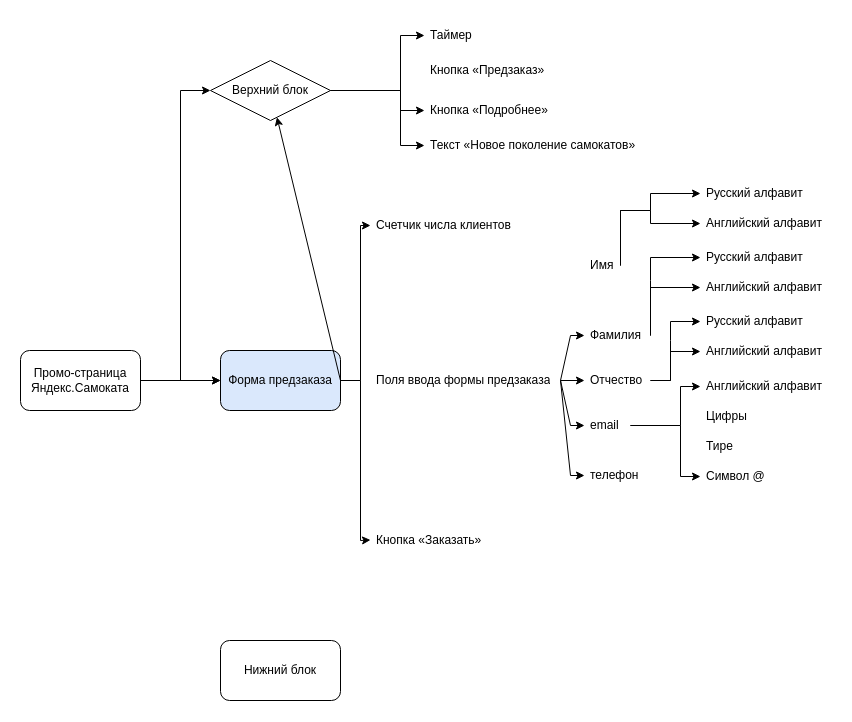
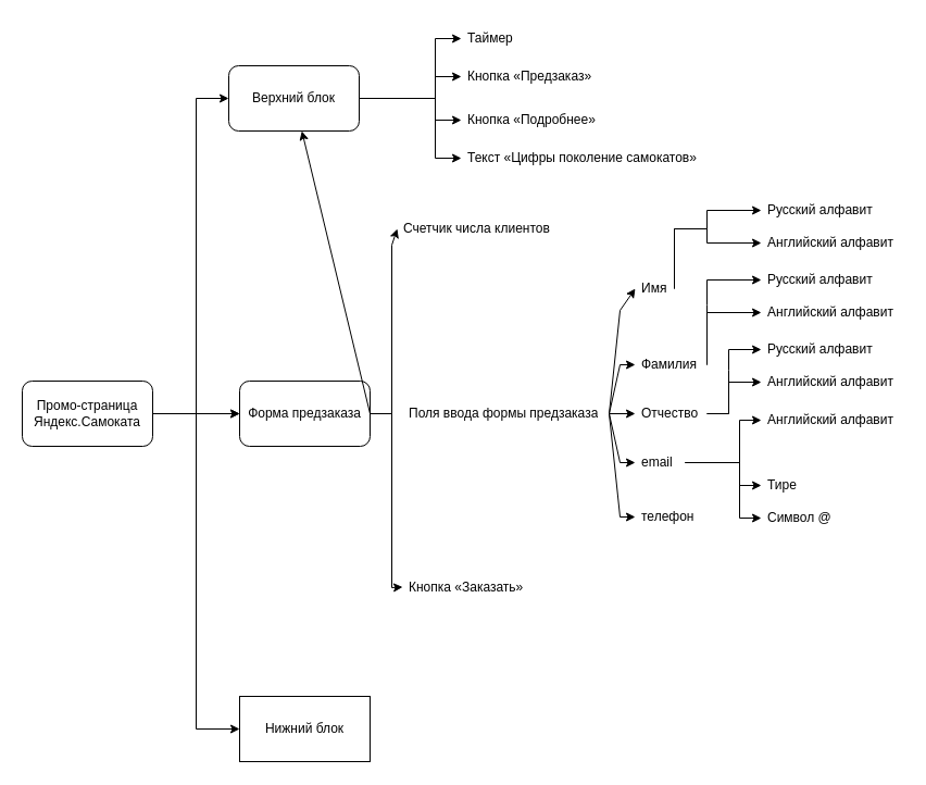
  <mxCell id="0" />
  <mxCell id="1" parent="0" />
  <mxCell id="2" value="" style="edgeStyle=orthogonalEdgeStyle;rounded=0;orthogonalLoop=1;jettySize=auto;html=1;" parent="1" source="6" target="7" edge="1"><mxGeometry relative="1" as="geometry" /></mxCell>
  <mxCell id="3" value="" style="edgeStyle=orthogonalEdgeStyle;rounded=0;orthogonalLoop=1;jettySize=auto;html=1;" parent="1" source="6" target="7" edge="1"><mxGeometry relative="1" as="geometry" /></mxCell>
  <mxCell id="4" value="" style="edgeStyle=orthogonalEdgeStyle;rounded=0;orthogonalLoop=1;jettySize=auto;html=1;" parent="1" source="6" target="12" edge="1"><mxGeometry relative="1" as="geometry"><Array as="points"><mxPoint x="180" y="380" /><mxPoint x="180" y="90" /></Array></mxGeometry></mxCell>
+ <mxCell id="5" value="" style="edgeStyle=orthogonalEdgeStyle;rounded=0;orthogonalLoop=1;jettySize=auto;html=1;" parent="1" source="6" target="13" edge="1"><mxGeometry relative="1" as="geometry"><Array as="points"><mxPoint x="180" y="380" /><mxPoint x="180" y="670" /></Array></mxGeometry></mxCell>
  <mxCell id="6" value="Промо-страница Яндекс.Самоката" style="rounded=1;whiteSpace=wrap;html=1;" parent="1" vertex="1"><mxGeometry x="20" y="350" width="120" height="60" as="geometry" /></mxCell>
- <mxCell id="7" value="Форма предзаказа" style="whiteSpace=wrap;html=1;rounded=1;fillColor=#dae8fc;" parent="1" vertex="1"><mxGeometry x="220" y="350" width="120" height="60" as="geometry" /></mxCell>
+ <mxCell id="7" value="Форма предзаказа" style="whiteSpace=wrap;html=1;rounded=1;" parent="1" vertex="1"><mxGeometry x="220" y="350" width="120" height="60" as="geometry" /></mxCell>
  <mxCell id="8" value="" style="edgeStyle=orthogonalEdgeStyle;rounded=0;orthogonalLoop=1;jettySize=auto;html=1;entryX=0;entryY=0.5;entryDx=0;entryDy=0;" parent="1" source="12" target="16" edge="1"><mxGeometry relative="1" as="geometry"><mxPoint x="480" y="300" as="targetPoint" /><Array as="points"><mxPoint x="400" y="90" /><mxPoint x="400" y="110" /><mxPoint x="424" y="110" /></Array></mxGeometry></mxCell>
+ <mxCell id="9" value="" style="edgeStyle=orthogonalEdgeStyle;rounded=0;orthogonalLoop=1;jettySize=auto;html=1;entryX=0;entryY=0.5;entryDx=0;entryDy=0;" parent="1" source="12" target="15" edge="1"><mxGeometry relative="1" as="geometry"><mxPoint x="480" y="260" as="targetPoint" /><Array as="points"><mxPoint x="400" y="90" /><mxPoint x="400" y="70" /></Array></mxGeometry></mxCell>
  <mxCell id="10" value="" style="edgeStyle=orthogonalEdgeStyle;rounded=0;orthogonalLoop=1;jettySize=auto;html=1;entryX=0;entryY=0.5;entryDx=0;entryDy=0;" parent="1" source="12" target="14" edge="1"><mxGeometry relative="1" as="geometry"><mxPoint x="460" y="220" as="targetPoint" /><Array as="points"><mxPoint x="400" y="90" /><mxPoint x="400" y="35" /></Array></mxGeometry></mxCell>
  <mxCell id="11" value="" style="edgeStyle=orthogonalEdgeStyle;rounded=0;orthogonalLoop=1;jettySize=auto;html=1;entryX=0;entryY=0.5;entryDx=0;entryDy=0;" parent="1" source="12" target="17" edge="1"><mxGeometry relative="1" as="geometry"><mxPoint x="480" y="340" as="targetPoint" /><Array as="points"><mxPoint x="400" y="90" /><mxPoint x="400" y="145" /></Array></mxGeometry></mxCell>
- <mxCell id="12" value="Верхний блок" style="rhombus;whiteSpace=wrap;html=1;" parent="1" vertex="1"><mxGeometry x="210" y="60" width="120" height="60" as="geometry" /></mxCell>
- <mxCell id="13" value="Нижний блок" style="whiteSpace=wrap;html=1;rounded=1;" parent="1" vertex="1"><mxGeometry x="220" y="640" width="120" height="60" as="geometry" /></mxCell>
+ <mxCell id="12" value="Верхний блок" style="whiteSpace=wrap;html=1;rounded=1;" parent="1" vertex="1"><mxGeometry x="210" y="60" width="120" height="60" as="geometry" /></mxCell>
+ <mxCell id="13" value="Нижний блок" style="whiteSpace=wrap;html=1;rounded=0;" parent="1" vertex="1"><mxGeometry x="220" y="640" width="120" height="60" as="geometry" /></mxCell>
  <mxCell id="14" value="Таймер" style="text;strokeColor=none;fillColor=none;align=left;verticalAlign=middle;spacingLeft=4;spacingRight=4;overflow=hidden;points=[[0,0.5],[1,0.5]];portConstraint=eastwest;rotatable=0;whiteSpace=wrap;html=1;" parent="1" vertex="1"><mxGeometry x="424" y="20" width="80" height="30" as="geometry" /></mxCell>
  <mxCell id="15" value="Кнопка «Предзаказ»" style="text;strokeColor=none;fillColor=none;align=left;verticalAlign=middle;spacingLeft=4;spacingRight=4;overflow=hidden;points=[[0,0.5],[1,0.5]];portConstraint=eastwest;rotatable=0;whiteSpace=wrap;html=1;" parent="1" vertex="1"><mxGeometry x="424" y="55" width="140" height="30" as="geometry" /></mxCell>
  <mxCell id="16" value="Кнопка «Подробнее»" style="text;strokeColor=none;fillColor=none;align=left;verticalAlign=middle;spacingLeft=4;spacingRight=4;overflow=hidden;points=[[0,0.5],[1,0.5]];portConstraint=eastwest;rotatable=0;whiteSpace=wrap;html=1;" parent="1" vertex="1"><mxGeometry x="424" y="95" width="160" height="30" as="geometry" /></mxCell>
- <mxCell id="17" value="Текст «Новое поколение самокатов»" style="text;strokeColor=none;fillColor=none;align=left;verticalAlign=middle;spacingLeft=4;spacingRight=4;overflow=hidden;points=[[0,0.5],[1,0.5]];portConstraint=eastwest;rotatable=0;whiteSpace=wrap;html=1;" parent="1" vertex="1"><mxGeometry x="424" y="130" width="230" height="30" as="geometry" /></mxCell>
+ <mxCell id="17" value="Текст «Цифры поколение самокатов»" style="text;strokeColor=none;fillColor=none;align=left;verticalAlign=middle;spacingLeft=4;spacingRight=4;overflow=hidden;points=[[0,0.5],[1,0.5]];portConstraint=eastwest;rotatable=0;whiteSpace=wrap;html=1;" parent="1" vertex="1"><mxGeometry x="424" y="130" width="230" height="30" as="geometry" /></mxCell>
  <mxCell id="18" value="Поля ввода формы предзаказа" style="text;strokeColor=none;fillColor=none;align=left;verticalAlign=middle;spacingLeft=4;spacingRight=4;overflow=hidden;points=[[0,0.5],[1,0.5]];portConstraint=eastwest;rotatable=0;whiteSpace=wrap;html=1;" vertex="1" parent="1"><mxGeometry x="370" y="365" width="190" height="30" as="geometry" /></mxCell>
- <mxCell id="19" value="Счетчик числа клиентов" style="text;strokeColor=none;fillColor=none;align=left;verticalAlign=middle;spacingLeft=4;spacingRight=4;overflow=hidden;points=[[0,0.5],[1,0.5]];portConstraint=eastwest;rotatable=0;whiteSpace=wrap;html=1;" vertex="1" parent="1"><mxGeometry x="370" y="210" width="170" height="30" as="geometry" /></mxCell>
+ <mxCell id="19" value="Счетчик числа клиентов" style="text;strokeColor=none;fillColor=none;align=left;verticalAlign=middle;spacingLeft=4;spacingRight=4;overflow=hidden;points=[[0,0.5],[1,0.5]];portConstraint=eastwest;rotatable=0;whiteSpace=wrap;html=1;" vertex="1" parent="1"><mxGeometry x="365" y="195" width="170" height="30" as="geometry" /></mxCell>
  <mxCell id="20" value="Кнопка «Заказать»" style="text;strokeColor=none;fillColor=none;align=left;verticalAlign=middle;spacingLeft=4;spacingRight=4;overflow=hidden;points=[[0,0.5],[1,0.5]];portConstraint=eastwest;rotatable=0;whiteSpace=wrap;html=1;" vertex="1" parent="1"><mxGeometry x="370" y="524.5" width="120" height="30" as="geometry" /></mxCell>
  <mxCell id="21" value="" style="endArrow=classic;html=1;rounded=0;exitX=1;exitY=0.5;exitDx=0;exitDy=0;" edge="1" parent="1" source="7" target="12"><mxGeometry width="50" height="50" relative="1" as="geometry"><mxPoint x="400" y="410" as="sourcePoint" /><mxPoint x="450" y="360" as="targetPoint" /></mxGeometry></mxCell>
  <mxCell id="22" value="" style="endArrow=classic;html=1;rounded=0;exitX=1;exitY=0.5;exitDx=0;exitDy=0;entryX=0;entryY=0.5;entryDx=0;entryDy=0;" edge="1" parent="1" source="7" target="19"><mxGeometry width="50" height="50" relative="1" as="geometry"><mxPoint x="400" y="410" as="sourcePoint" /><mxPoint x="450" y="360" as="targetPoint" /><Array as="points"><mxPoint x="360" y="380" /><mxPoint x="360" y="225" /></Array></mxGeometry></mxCell>
  <mxCell id="23" value="" style="endArrow=classic;html=1;rounded=0;exitX=1;exitY=0.5;exitDx=0;exitDy=0;entryX=0;entryY=0.5;entryDx=0;entryDy=0;" edge="1" parent="1" source="7" target="20"><mxGeometry width="50" height="50" relative="1" as="geometry"><mxPoint x="400" y="410" as="sourcePoint" /><mxPoint x="450" y="360" as="targetPoint" /><Array as="points"><mxPoint x="360" y="380" /><mxPoint x="360" y="540" /></Array></mxGeometry></mxCell>
  <mxCell id="24" value="Имя" style="text;strokeColor=none;fillColor=none;align=left;verticalAlign=middle;spacingLeft=4;spacingRight=4;overflow=hidden;points=[[0,0.5],[1,0.5]];portConstraint=eastwest;rotatable=0;whiteSpace=wrap;html=1;" vertex="1" parent="1"><mxGeometry x="584" y="250" width="36" height="30" as="geometry" /></mxCell>
  <mxCell id="25" value="Фамилия" style="text;strokeColor=none;fillColor=none;align=left;verticalAlign=middle;spacingLeft=4;spacingRight=4;overflow=hidden;points=[[0,0.5],[1,0.5]];portConstraint=eastwest;rotatable=0;whiteSpace=wrap;html=1;" vertex="1" parent="1"><mxGeometry x="584" y="320" width="66" height="30" as="geometry" /></mxCell>
  <mxCell id="26" value="Отчество" style="text;strokeColor=none;fillColor=none;align=left;verticalAlign=middle;spacingLeft=4;spacingRight=4;overflow=hidden;points=[[0,0.5],[1,0.5]];portConstraint=eastwest;rotatable=0;whiteSpace=wrap;html=1;" vertex="1" parent="1"><mxGeometry x="584" y="365" width="66" height="30" as="geometry" /></mxCell>
  <mxCell id="27" value="email" style="text;strokeColor=none;fillColor=none;align=left;verticalAlign=middle;spacingLeft=4;spacingRight=4;overflow=hidden;points=[[0,0.5],[1,0.5]];portConstraint=eastwest;rotatable=0;whiteSpace=wrap;html=1;" vertex="1" parent="1"><mxGeometry x="584" y="410" width="46" height="30" as="geometry" /></mxCell>
  <mxCell id="28" value="телефон" style="text;strokeColor=none;fillColor=none;align=left;verticalAlign=middle;spacingLeft=4;spacingRight=4;overflow=hidden;points=[[0,0.5],[1,0.5]];portConstraint=eastwest;rotatable=0;whiteSpace=wrap;html=1;" vertex="1" parent="1"><mxGeometry x="584" y="460" width="80" height="30" as="geometry" /></mxCell>
  <mxCell id="29" value="" style="endArrow=classic;html=1;rounded=0;exitX=1;exitY=0.5;exitDx=0;exitDy=0;entryX=0;entryY=0.5;entryDx=0;entryDy=0;" edge="1" parent="1" source="18" target="26"><mxGeometry width="50" height="50" relative="1" as="geometry"><mxPoint x="400" y="450" as="sourcePoint" /><mxPoint x="450" y="400" as="targetPoint" /></mxGeometry></mxCell>
+ <mxCell id="30" value="" style="endArrow=classic;html=1;rounded=0;entryX=0;entryY=0.5;entryDx=0;entryDy=0;exitX=1;exitY=0.5;exitDx=0;exitDy=0;" edge="1" parent="1" source="18" target="24"><mxGeometry width="50" height="50" relative="1" as="geometry"><mxPoint x="400" y="450" as="sourcePoint" /><mxPoint x="450" y="400" as="targetPoint" /><Array as="points"><mxPoint x="570" y="285" /></Array></mxGeometry></mxCell>
  <mxCell id="31" value="" style="endArrow=classic;html=1;rounded=0;entryX=0;entryY=0.5;entryDx=0;entryDy=0;exitX=1;exitY=0.5;exitDx=0;exitDy=0;" edge="1" parent="1" source="18" target="25"><mxGeometry width="50" height="50" relative="1" as="geometry"><mxPoint x="400" y="450" as="sourcePoint" /><mxPoint x="450" y="400" as="targetPoint" /><Array as="points"><mxPoint x="570" y="335" /></Array></mxGeometry></mxCell>
  <mxCell id="32" value="" style="endArrow=classic;html=1;rounded=0;entryX=0;entryY=0.5;entryDx=0;entryDy=0;exitX=1;exitY=0.5;exitDx=0;exitDy=0;" edge="1" parent="1" source="18" target="27"><mxGeometry width="50" height="50" relative="1" as="geometry"><mxPoint x="400" y="450" as="sourcePoint" /><mxPoint x="450" y="400" as="targetPoint" /><Array as="points"><mxPoint x="570" y="425" /></Array></mxGeometry></mxCell>
  <mxCell id="33" value="" style="endArrow=classic;html=1;rounded=0;entryX=0;entryY=0.5;entryDx=0;entryDy=0;exitX=1;exitY=0.5;exitDx=0;exitDy=0;" edge="1" parent="1" source="18" target="28"><mxGeometry width="50" height="50" relative="1" as="geometry"><mxPoint x="400" y="450" as="sourcePoint" /><mxPoint x="450" y="400" as="targetPoint" /><Array as="points"><mxPoint x="570" y="475" /></Array></mxGeometry></mxCell>
  <mxCell id="34" value="Русский алфавит" style="text;strokeColor=none;fillColor=none;align=left;verticalAlign=middle;spacingLeft=4;spacingRight=4;overflow=hidden;points=[[0,0.5],[1,0.5]];portConstraint=eastwest;rotatable=0;whiteSpace=wrap;html=1;" vertex="1" parent="1"><mxGeometry x="700" y="178" width="130" height="30" as="geometry" /></mxCell>
  <mxCell id="35" value="Английский алфавит" style="text;strokeColor=none;fillColor=none;align=left;verticalAlign=middle;spacingLeft=4;spacingRight=4;overflow=hidden;points=[[0,0.5],[1,0.5]];portConstraint=eastwest;rotatable=0;whiteSpace=wrap;html=1;" vertex="1" parent="1"><mxGeometry x="700" y="208" width="130" height="30" as="geometry" /></mxCell>
  <mxCell id="36" value="Русский алфавит" style="text;strokeColor=none;fillColor=none;align=left;verticalAlign=middle;spacingLeft=4;spacingRight=4;overflow=hidden;points=[[0,0.5],[1,0.5]];portConstraint=eastwest;rotatable=0;whiteSpace=wrap;html=1;" vertex="1" parent="1"><mxGeometry x="700" y="242" width="130" height="30" as="geometry" /></mxCell>
  <mxCell id="37" value="Английский алфавит" style="text;strokeColor=none;fillColor=none;align=left;verticalAlign=middle;spacingLeft=4;spacingRight=4;overflow=hidden;points=[[0,0.5],[1,0.5]];portConstraint=eastwest;rotatable=0;whiteSpace=wrap;html=1;" vertex="1" parent="1"><mxGeometry x="700" y="272" width="130" height="30" as="geometry" /></mxCell>
  <mxCell id="38" value="Русский алфавит" style="text;strokeColor=none;fillColor=none;align=left;verticalAlign=middle;spacingLeft=4;spacingRight=4;overflow=hidden;points=[[0,0.5],[1,0.5]];portConstraint=eastwest;rotatable=0;whiteSpace=wrap;html=1;" vertex="1" parent="1"><mxGeometry x="700" y="306" width="130" height="30" as="geometry" /></mxCell>
  <mxCell id="39" value="Английский алфавит" style="text;strokeColor=none;fillColor=none;align=left;verticalAlign=middle;spacingLeft=4;spacingRight=4;overflow=hidden;points=[[0,0.5],[1,0.5]];portConstraint=eastwest;rotatable=0;whiteSpace=wrap;html=1;" vertex="1" parent="1"><mxGeometry x="700" y="336" width="130" height="30" as="geometry" /></mxCell>
  <mxCell id="40" value="" style="endArrow=classic;html=1;rounded=0;entryX=0;entryY=0.5;entryDx=0;entryDy=0;exitX=1;exitY=0.5;exitDx=0;exitDy=0;" edge="1" parent="1" source="24" target="34"><mxGeometry width="50" height="50" relative="1" as="geometry"><mxPoint x="400" y="450" as="sourcePoint" /><mxPoint x="450" y="400" as="targetPoint" /><Array as="points"><mxPoint x="620" y="210" /><mxPoint x="650" y="210" /><mxPoint x="650" y="193" /></Array></mxGeometry></mxCell>
  <mxCell id="41" value="" style="endArrow=classic;html=1;rounded=0;entryX=0;entryY=0.5;entryDx=0;entryDy=0;exitX=1;exitY=0.5;exitDx=0;exitDy=0;" edge="1" parent="1" source="24" target="35"><mxGeometry width="50" height="50" relative="1" as="geometry"><mxPoint x="400" y="450" as="sourcePoint" /><mxPoint x="450" y="400" as="targetPoint" /><Array as="points"><mxPoint x="620" y="210" /><mxPoint x="650" y="210" /><mxPoint x="650" y="223" /></Array></mxGeometry></mxCell>
  <mxCell id="42" value="" style="endArrow=classic;html=1;rounded=0;entryX=0;entryY=0.5;entryDx=0;entryDy=0;exitX=1;exitY=0.5;exitDx=0;exitDy=0;" edge="1" parent="1" source="25" target="36"><mxGeometry width="50" height="50" relative="1" as="geometry"><mxPoint x="400" y="450" as="sourcePoint" /><mxPoint x="450" y="400" as="targetPoint" /><Array as="points"><mxPoint x="650" y="280" /><mxPoint x="650" y="257" /></Array></mxGeometry></mxCell>
  <mxCell id="43" value="" style="endArrow=classic;html=1;rounded=0;entryX=0;entryY=0.5;entryDx=0;entryDy=0;exitX=1;exitY=0.5;exitDx=0;exitDy=0;" edge="1" parent="1" source="25" target="37"><mxGeometry width="50" height="50" relative="1" as="geometry"><mxPoint x="400" y="450" as="sourcePoint" /><mxPoint x="450" y="400" as="targetPoint" /><Array as="points"><mxPoint x="650" y="287" /></Array></mxGeometry></mxCell>
  <mxCell id="44" value="" style="endArrow=classic;html=1;rounded=0;entryX=0;entryY=0.5;entryDx=0;entryDy=0;exitX=1;exitY=0.5;exitDx=0;exitDy=0;" edge="1" parent="1" source="26" target="38"><mxGeometry width="50" height="50" relative="1" as="geometry"><mxPoint x="400" y="450" as="sourcePoint" /><mxPoint x="450" y="400" as="targetPoint" /><Array as="points"><mxPoint x="670" y="380" /><mxPoint x="670" y="340" /><mxPoint x="670" y="321" /></Array></mxGeometry></mxCell>
  <mxCell id="45" value="" style="endArrow=classic;html=1;rounded=0;entryX=0;entryY=0.5;entryDx=0;entryDy=0;exitX=1;exitY=0.5;exitDx=0;exitDy=0;" edge="1" parent="1" source="26" target="39"><mxGeometry width="50" height="50" relative="1" as="geometry"><mxPoint x="400" y="450" as="sourcePoint" /><mxPoint x="450" y="400" as="targetPoint" /><Array as="points"><mxPoint x="670" y="380" /><mxPoint x="670" y="351" /></Array></mxGeometry></mxCell>
- <mxCell id="46" value="Цифры" style="text;strokeColor=none;fillColor=none;align=left;verticalAlign=middle;spacingLeft=4;spacingRight=4;overflow=hidden;points=[[0,0.5],[1,0.5]];portConstraint=eastwest;rotatable=0;whiteSpace=wrap;html=1;" vertex="1" parent="1"><mxGeometry x="700" y="401" width="80" height="30" as="geometry" /></mxCell>
  <mxCell id="47" value="Английский алфавит" style="text;strokeColor=none;fillColor=none;align=left;verticalAlign=middle;spacingLeft=4;spacingRight=4;overflow=hidden;points=[[0,0.5],[1,0.5]];portConstraint=eastwest;rotatable=0;whiteSpace=wrap;html=1;" vertex="1" parent="1"><mxGeometry x="700" y="371" width="130" height="30" as="geometry" /></mxCell>
  <mxCell id="48" value="Тире" style="text;strokeColor=none;fillColor=none;align=left;verticalAlign=middle;spacingLeft=4;spacingRight=4;overflow=hidden;points=[[0,0.5],[1,0.5]];portConstraint=eastwest;rotatable=0;whiteSpace=wrap;html=1;" vertex="1" parent="1"><mxGeometry x="700" y="431" width="80" height="30" as="geometry" /></mxCell>
  <mxCell id="49" value="Символ @" style="text;strokeColor=none;fillColor=none;align=left;verticalAlign=middle;spacingLeft=4;spacingRight=4;overflow=hidden;points=[[0,0.5],[1,0.5]];portConstraint=eastwest;rotatable=0;whiteSpace=wrap;html=1;" vertex="1" parent="1"><mxGeometry x="700" y="461" width="80" height="30" as="geometry" /></mxCell>
  <mxCell id="50" value="" style="endArrow=classic;html=1;rounded=0;entryX=0;entryY=0.5;entryDx=0;entryDy=0;exitX=1;exitY=0.5;exitDx=0;exitDy=0;" edge="1" parent="1" source="27" target="47"><mxGeometry width="50" height="50" relative="1" as="geometry"><mxPoint x="400" y="450" as="sourcePoint" /><mxPoint x="450" y="400" as="targetPoint" /><Array as="points"><mxPoint x="680" y="425" /><mxPoint x="680" y="386" /></Array></mxGeometry></mxCell>
+ <mxCell id="51" value="" style="endArrow=classic;html=1;rounded=0;entryX=0;entryY=0.5;entryDx=0;entryDy=0;exitX=1;exitY=0.5;exitDx=0;exitDy=0;" edge="1" parent="1" source="27" target="48"><mxGeometry width="50" height="50" relative="1" as="geometry"><mxPoint x="400" y="450" as="sourcePoint" /><mxPoint x="450" y="400" as="targetPoint" /><Array as="points"><mxPoint x="680" y="425" /><mxPoint x="680" y="446" /></Array></mxGeometry></mxCell>
  <mxCell id="52" value="" style="endArrow=classic;html=1;rounded=0;entryX=0;entryY=0.5;entryDx=0;entryDy=0;exitX=1;exitY=0.5;exitDx=0;exitDy=0;" edge="1" parent="1" source="27" target="49"><mxGeometry width="50" height="50" relative="1" as="geometry"><mxPoint x="400" y="450" as="sourcePoint" /><mxPoint x="450" y="400" as="targetPoint" /><Array as="points"><mxPoint x="680" y="425" /><mxPoint x="680" y="476" /></Array></mxGeometry></mxCell>
